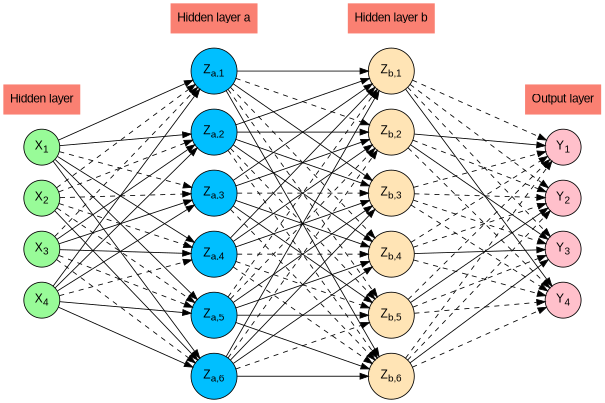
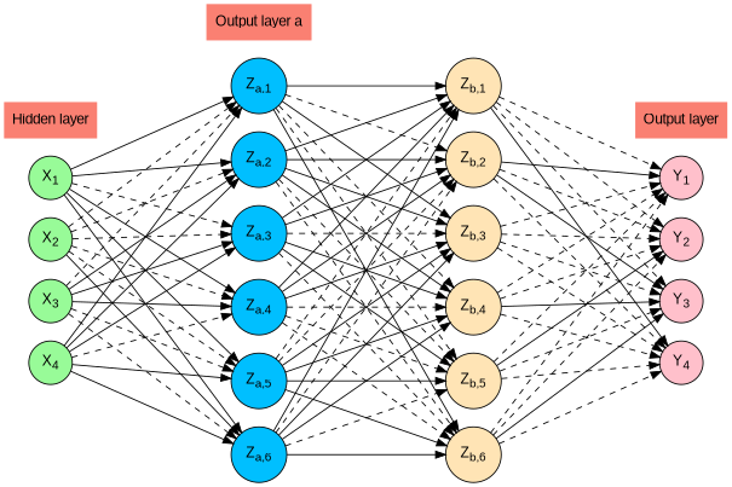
  digraph {
    rankdir=LR
    ranksep=1.5
    splines=false
    node [fillcolor=deepskyblue fontname=Arial shape=circle style=filled]
    edge [style=solid]
    n1 [color=purple fillcolor=salmon label="Hidden layer" shape=plaintext]
-   n2 [color=gray40 fillcolor=salmon label="Hidden layer a" shape=plaintext]
-   n3 [color=purple fillcolor=salmon label="Hidden layer b" shape=plaintext]
+   n2 [color=gray40 fillcolor=salmon label="Output layer a" shape=plaintext]
    n4 [color=black fillcolor=salmon label="Output layer" shape=plaintext]
    n5 [fillcolor=palegreen label=<X<sub>1</sub>>]
    n6 [fillcolor=palegreen label=<X<sub>2</sub>>]
    n7 [fillcolor=palegreen label=<X<sub>3</sub>>]
    n8 [fillcolor=palegreen label=<X<sub>4</sub>>]
    n9 [label=<Z<sub>a,1</sub>>]
    n10 [label=<Z<sub>a,2</sub>>]
    n11 [label=<Z<sub>a,3</sub>>]
    n12 [label=<Z<sub>a,4</sub>>]
    n13 [label=<Z<sub>a,5</sub>>]
    n14 [label=<Z<sub>a,6</sub>>]
    n15 [fillcolor=moccasin label=<Z<sub>b,1</sub>>]
    n16 [fillcolor=moccasin label=<Z<sub>b,2</sub>>]
    n17 [fillcolor=moccasin label=<Z<sub>b,3</sub>>]
    n18 [fillcolor=moccasin label=<Z<sub>b,4</sub>>]
    n19 [fillcolor=moccasin label=<Z<sub>b,5</sub>>]
    n20 [fillcolor=moccasin label=<Z<sub>b,6</sub>>]
    n21 [fillcolor=pink label=<Y<sub>1</sub>>]
    n22 [fillcolor=pink label=<Y<sub>2</sub>>]
    n23 [fillcolor=pink label=<Y<sub>3</sub>>]
    n24 [fillcolor=pink label=<Y<sub>4</sub>>]
    subgraph sub_1 {
      n1
      n2
-     n3
      n4
    }
    subgraph sub_2 {
      n5
      n6
      n7
      n8
    }
    subgraph sub_3 {
      n9
      n10
      n11
      n12
      n13
      n14
    }
    subgraph sub_4 {
      n15
      n16
      n17
      n18
      n19
      n20
    }
    subgraph sub_5 {
      n21
      n22
      n23
      n24
    }
    subgraph sub_6 {
      rank=same
      n1
      n5
      n6
      n7
      n8
    }
    subgraph sub_7 {
      rank=same
      n2
      n9
      n10
      n11
      n12
      n13
      n14
    }
    subgraph sub_8 {
      rank=same
-     n3
      n15
      n16
      n17
      n18
      n19
      n20
    }
    subgraph sub_9 {
      rank=same
      n4
      n21
      n22
      n23
      n24
    }
    subgraph sub_10 {
      n5
      n6
      n7
      n8
      n9
      n10
      n11
      n12
      n13
      n14
      n15
      n16
      n17
      n18
      n19
      n20
      n21
      n22
      n23
      n24
    }
    n1 -> n5 [style=invis]
    n2 -> n9 [style=invis]
-   n3 -> n15 [style=invis]
    n4 -> n21 [style=invis]
    n5 -> n6 [style=invis]
    n5 -> n9
    n5 -> n10
    n5 -> n11 [style=dashed]
    n5 -> n12
    n5 -> n13
    n5 -> n14
    n6 -> n7 [style=invis]
    n6 -> n9 [style=dashed]
    n6 -> n10 [style=dashed]
    n6 -> n11 [style=dashed]
    n6 -> n12 [style=dashed]
    n6 -> n13 [style=dashed]
    n6 -> n14
    n7 -> n8 [style=invis]
    n7 -> n9 [style=dashed]
    n7 -> n10
    n7 -> n11
    n7 -> n12
    n7 -> n13 [style=dashed]
    n7 -> n14 [style=dashed]
    n8 -> n9
    n8 -> n10
    n8 -> n11
    n8 -> n12 [style=dashed]
    n8 -> n13
    n8 -> n14
    n9 -> n10 [style=invis]
    n9 -> n15
    n9 -> n16 [style=dashed]
    n9 -> n17
    n9 -> n18 [style=dashed]
    n9 -> n19 [style=dashed]
    n9 -> n20
    n10 -> n11 [style=invis]
    n10 -> n15
    n10 -> n16
    n10 -> n17
    n10 -> n18
    n10 -> n19 [style=dashed]
    n10 -> n20 [style=dashed]
    n11 -> n12 [style=invis]
    n11 -> n15
    n11 -> n16
    n11 -> n17 [style=dashed]
    n11 -> n18
    n11 -> n19
    n11 -> n20 [style=dashed]
    n12 -> n13 [style=invis]
    n12 -> n15
    n12 -> n16
    n12 -> n17
    n12 -> n18 [style=dashed]
    n12 -> n19 [style=dashed]
    n12 -> n20 [style=dashed]
    n13 -> n14 [style=invis]
    n13 -> n15 [style=dashed]
    n13 -> n16 [style=dashed]
    n13 -> n17
    n13 -> n18
    n13 -> n19
    n13 -> n20
    n14 -> n15
    n14 -> n16 [style=dashed]
    n14 -> n17
    n14 -> n18
    n14 -> n19 [style=dashed]
    n14 -> n20
    n15 -> n16 [style=invis]
    n15 -> n21 [style=dashed]
    n15 -> n22 [style=dashed]
    n15 -> n23 [style=dashed]
    n15 -> n24
    n16 -> n17 [style=invis]
    n16 -> n21
    n16 -> n22 [style=dashed]
    n16 -> n23
    n16 -> n24 [style=dashed]
    n17 -> n18 [style=invis]
    n17 -> n21 [style=dashed]
    n17 -> n22 [style=dashed]
    n17 -> n23 [style=dashed]
    n17 -> n24 [style=dashed]
    n18 -> n19 [style=invis]
    n18 -> n21 [style=dashed]
    n18 -> n22 [style=dashed]
    n18 -> n23
    n18 -> n24 [style=dashed]
    n19 -> n20 [style=invis]
    n19 -> n21 [style=dashed]
    n19 -> n22
    n19 -> n23 [style=dashed]
    n19 -> n24 [style=dashed]
    n20 -> n21 [style=dashed]
    n20 -> n22 [style=dashed]
    n20 -> n23
    n20 -> n24 [style=dashed]
    n21 -> n22 [style=invis]
    n22 -> n23 [style=invis]
    n23 -> n24 [style=invis]
  }
